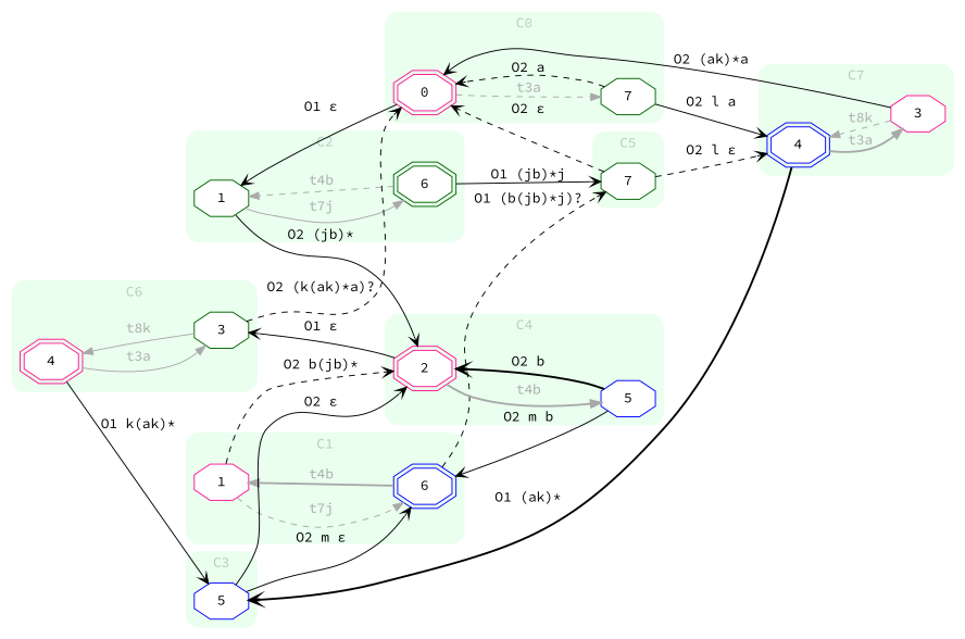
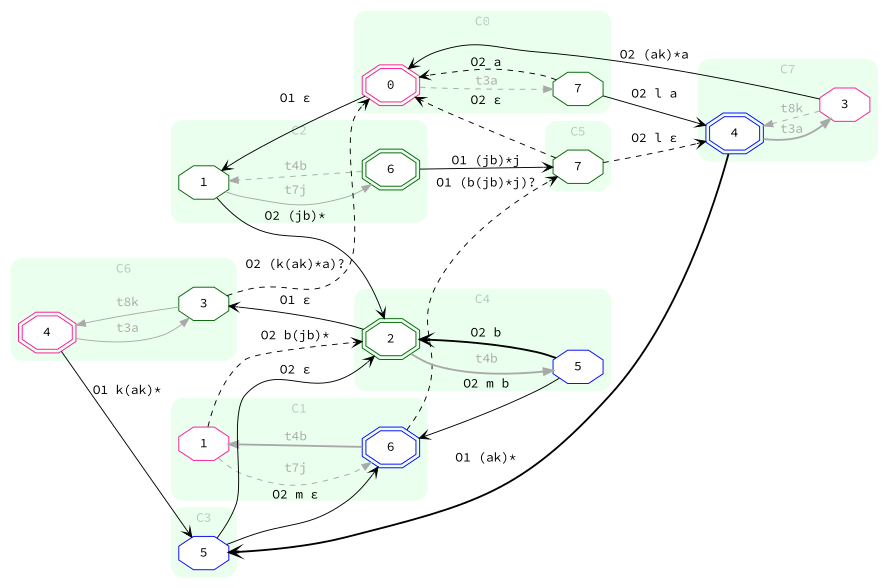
  digraph {
    rankdir=LR
    fontname="Source Code Pro"
    node [fillcolor=white shape=octagon style=filled color=deeppink fontname="Source Code Pro"]
    edge [style=solid fontname="Source Code Pro" arrowhead=vee]
    n1 [label=0 shape=doubleoctagon]
    n2 [label=7 color=darkgreen]
    n3 [label=1]
    n4 [label=6 shape=doubleoctagon color=blue]
    n5 [label=1 color=darkgreen]
    n6 [label=6 shape=doubleoctagon color=darkgreen]
    n7 [label=5 color=blue]
-   n8 [label=2 shape=doubleoctagon]
+   n8 [label=2 shape=doubleoctagon color=darkgreen]
    n9 [label=5 color=blue]
    n10 [label=7 color=darkgreen]
    n11 [label=4 shape=doubleoctagon]
    n12 [label=3 color=darkgreen]
    n13 [label=4 shape=doubleoctagon color=blue]
    n14 [label=3]
    subgraph cluster_1 {
      color="#EAFFEE"
      fontcolor="#B2CCBB"
      label=C0
      style="rounded,filled"
      n1
      n2
    }
    subgraph cluster_2 {
      color="#EAFFEE"
      fontcolor="#B2CCBB"
      label=C1
      style="rounded,filled"
      n3
      n4
    }
    subgraph cluster_3 {
      color="#EAFFEE"
      fontcolor="#B2CCBB"
      label=C2
      style="rounded,filled"
      n5
      n6
    }
    subgraph cluster_4 {
      color="#EAFFEE"
      fontcolor="#B2CCBB"
      label=C3
      style="rounded,filled"
      n7
    }
    subgraph cluster_5 {
      color="#EAFFEE"
      fontcolor="#B2CCBB"
      label=C4
      style="rounded,filled"
      n8
      n9
    }
    subgraph cluster_6 {
      color="#EAFFEE"
      fontcolor="#B2CCBB"
      label=C5
      style="rounded,filled"
      n10
    }
    subgraph cluster_7 {
      color="#EAFFEE"
      fontcolor="#B2CCBB"
      label=C6
      style="rounded,filled"
      n11
      n12
    }
    subgraph cluster_8 {
      color="#EAFFEE"
      fontcolor="#B2CCBB"
      label=C7
      style="rounded,filled"
      n13
      n14
    }
    n1 -> n2 [color=darkgray fontcolor=darkgray label=t3a style=dashed arrowhead=""]
    n1 -> n5 [label="O1 ε"]
    n2 -> n1 [label="O2 a" style=dashed]
    n2 -> n13 [label="O2 l a"]
    n3 -> n4 [color=darkgray fontcolor=darkgray label=t7j style=dashed arrowhead=""]
    n3 -> n8 [label="O2 b(jb)*" style=dashed]
    n4 -> n3 [color=darkgray fontcolor=darkgray label=t4b style=bold arrowhead=""]
    n4 -> n10 [label="O1 (b(jb)*j)?" style=dashed]
    n5 -> n6 [color=darkgray fontcolor=darkgray label=t7j arrowhead=""]
    n5 -> n8 [label="O2 (jb)*"]
    n6 -> n5 [color=darkgray fontcolor=darkgray label=t4b style=dashed arrowhead=""]
    n6 -> n10 [label="O1 (jb)*j"]
    n7 -> n4 [label="O2 m ε"]
    n7 -> n8 [label="O2 ε"]
    n8 -> n9 [color=darkgray fontcolor=darkgray label=t4b style=bold arrowhead=""]
    n8 -> n12 [label="O1 ε"]
    n9 -> n4 [label="O2 m b"]
    n9 -> n8 [label="O2 b" style=bold]
    n10 -> n1 [label="O2 ε" style=dashed]
    n10 -> n13 [label="O2 l ε" style=dashed]
    n11 -> n7 [label="O1 k(ak)*"]
    n11 -> n12 [color=darkgray fontcolor=darkgray label=t3a arrowhead=""]
    n12 -> n1 [label="O2 (k(ak)*a)?" style=dashed]
    n12 -> n11 [color=darkgray fontcolor=darkgray label=t8k arrowhead=""]
    n13 -> n7 [label="O1 (ak)*" style=bold]
    n13 -> n14 [color=darkgray fontcolor=darkgray label=t3a style=bold arrowhead=""]
    n14 -> n1 [label="O2 (ak)*a"]
    n14 -> n13 [color=darkgray fontcolor=darkgray label=t8k style=dashed arrowhead=""]
  }
